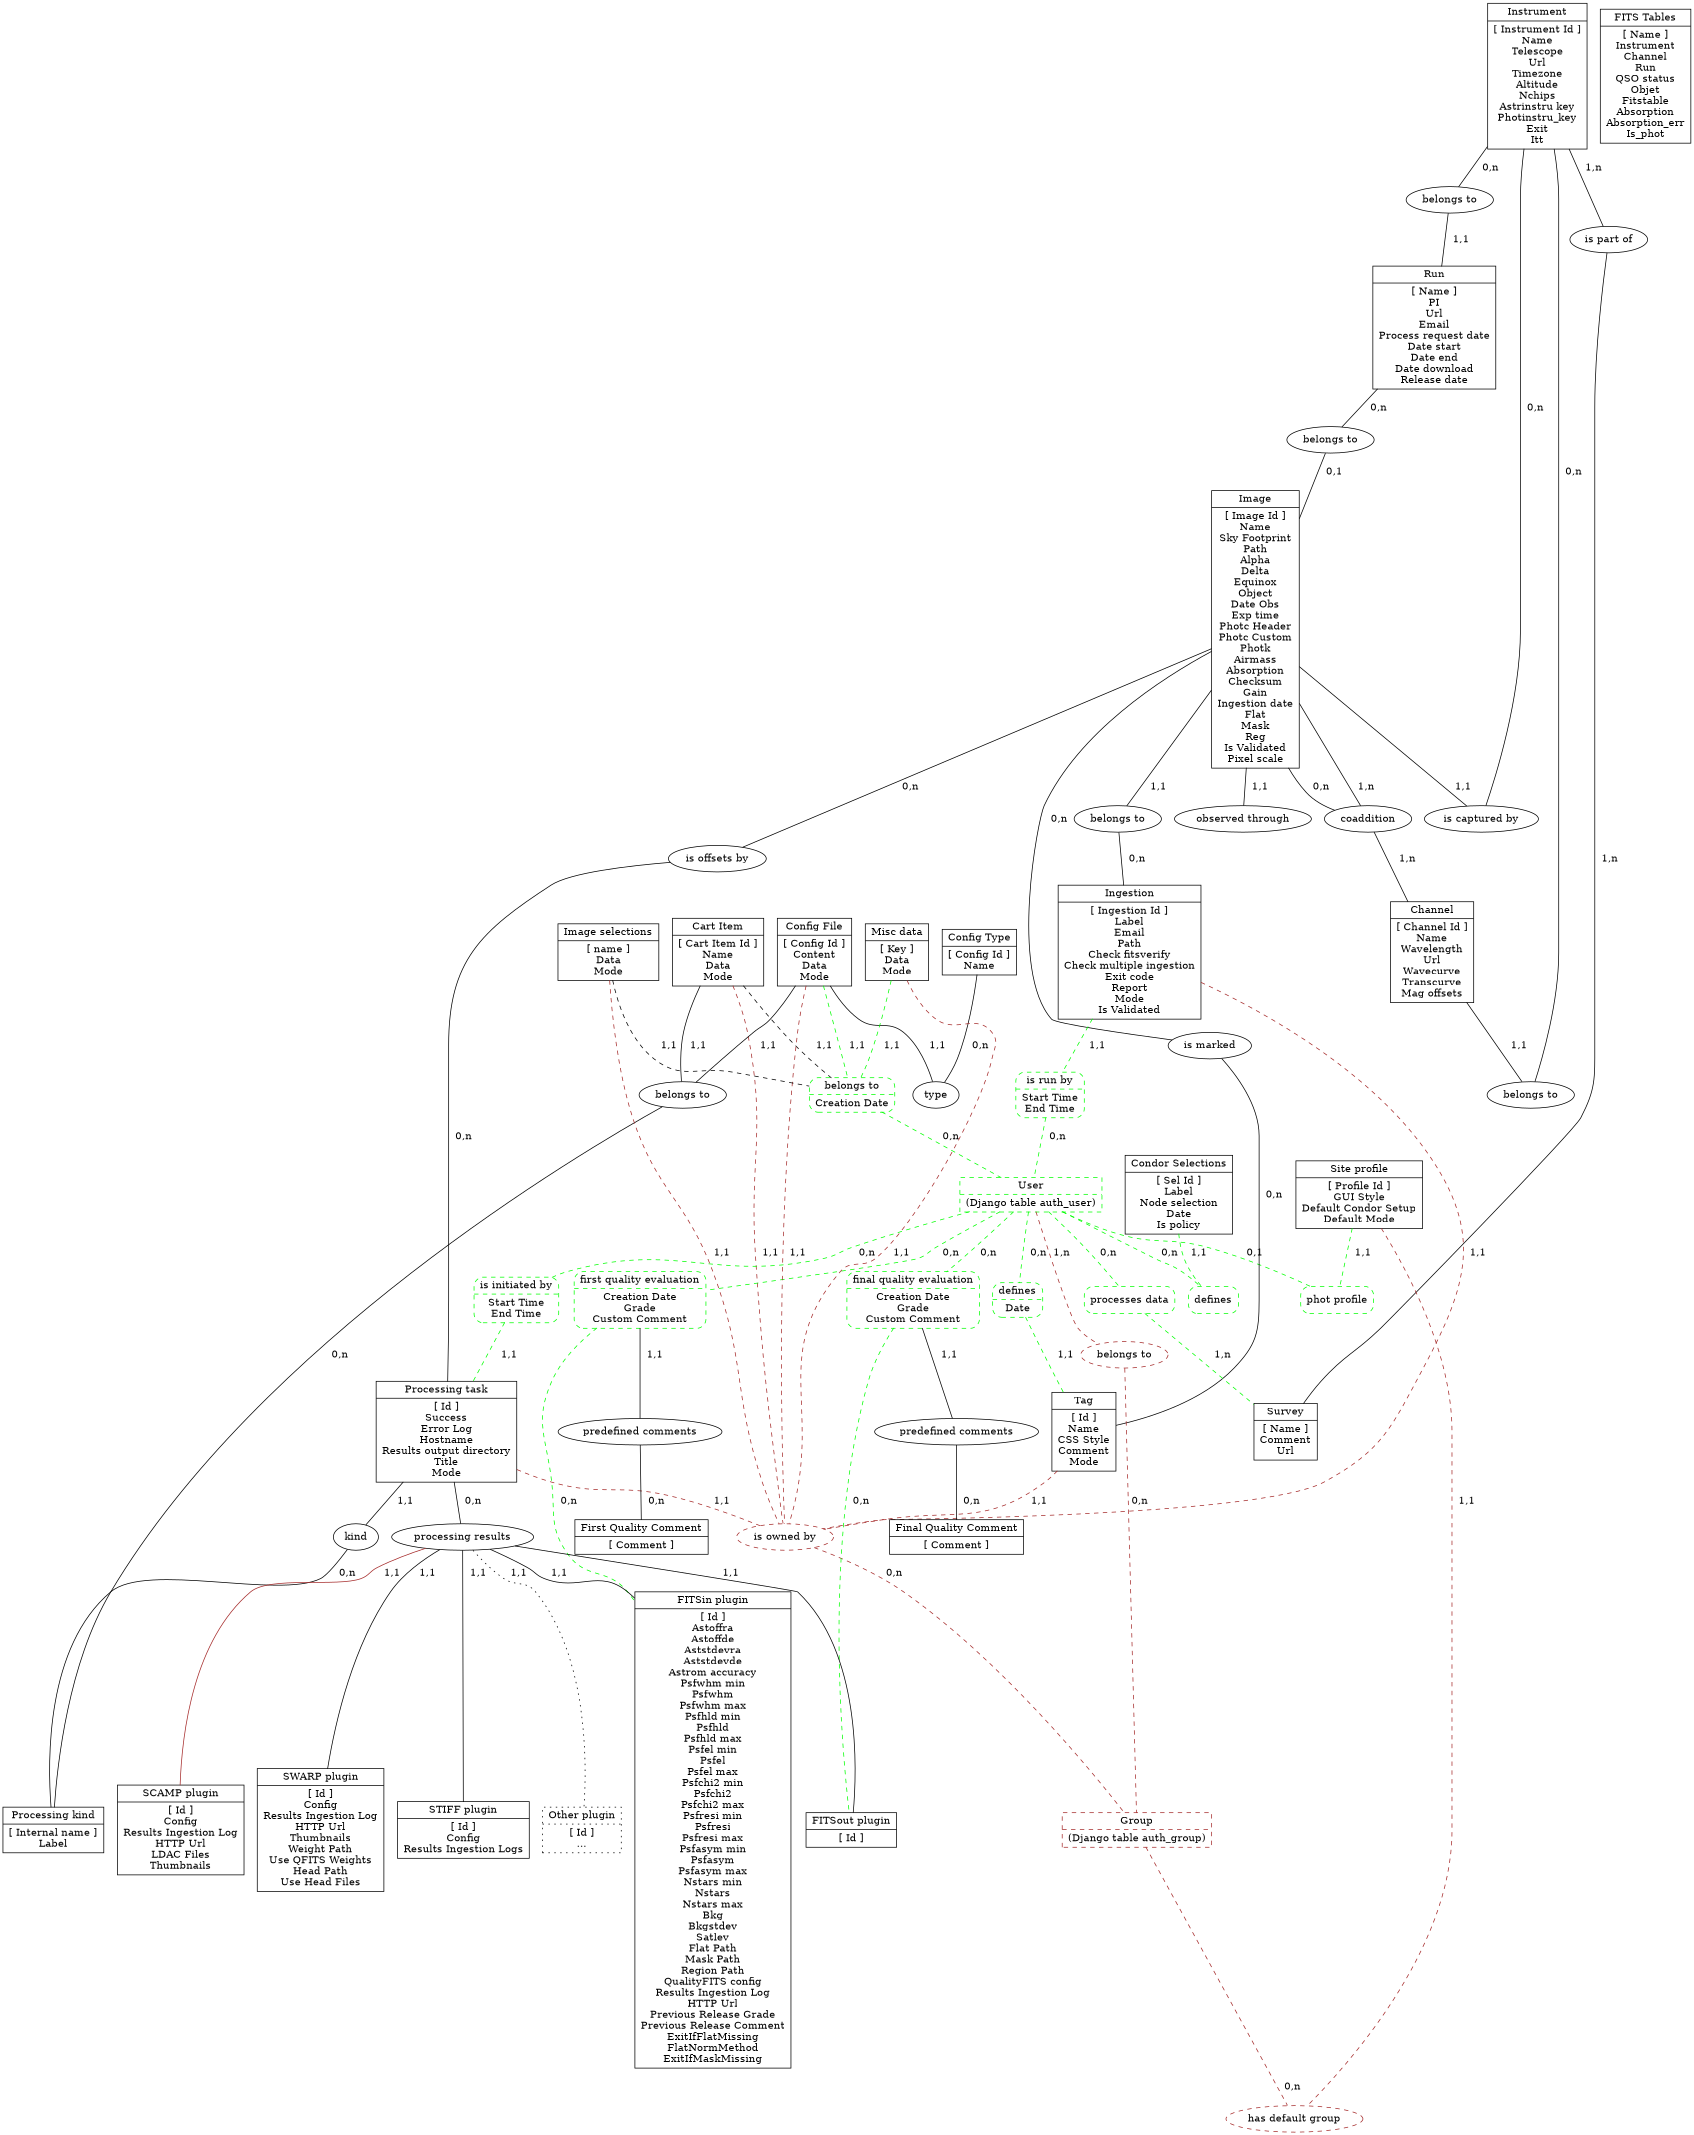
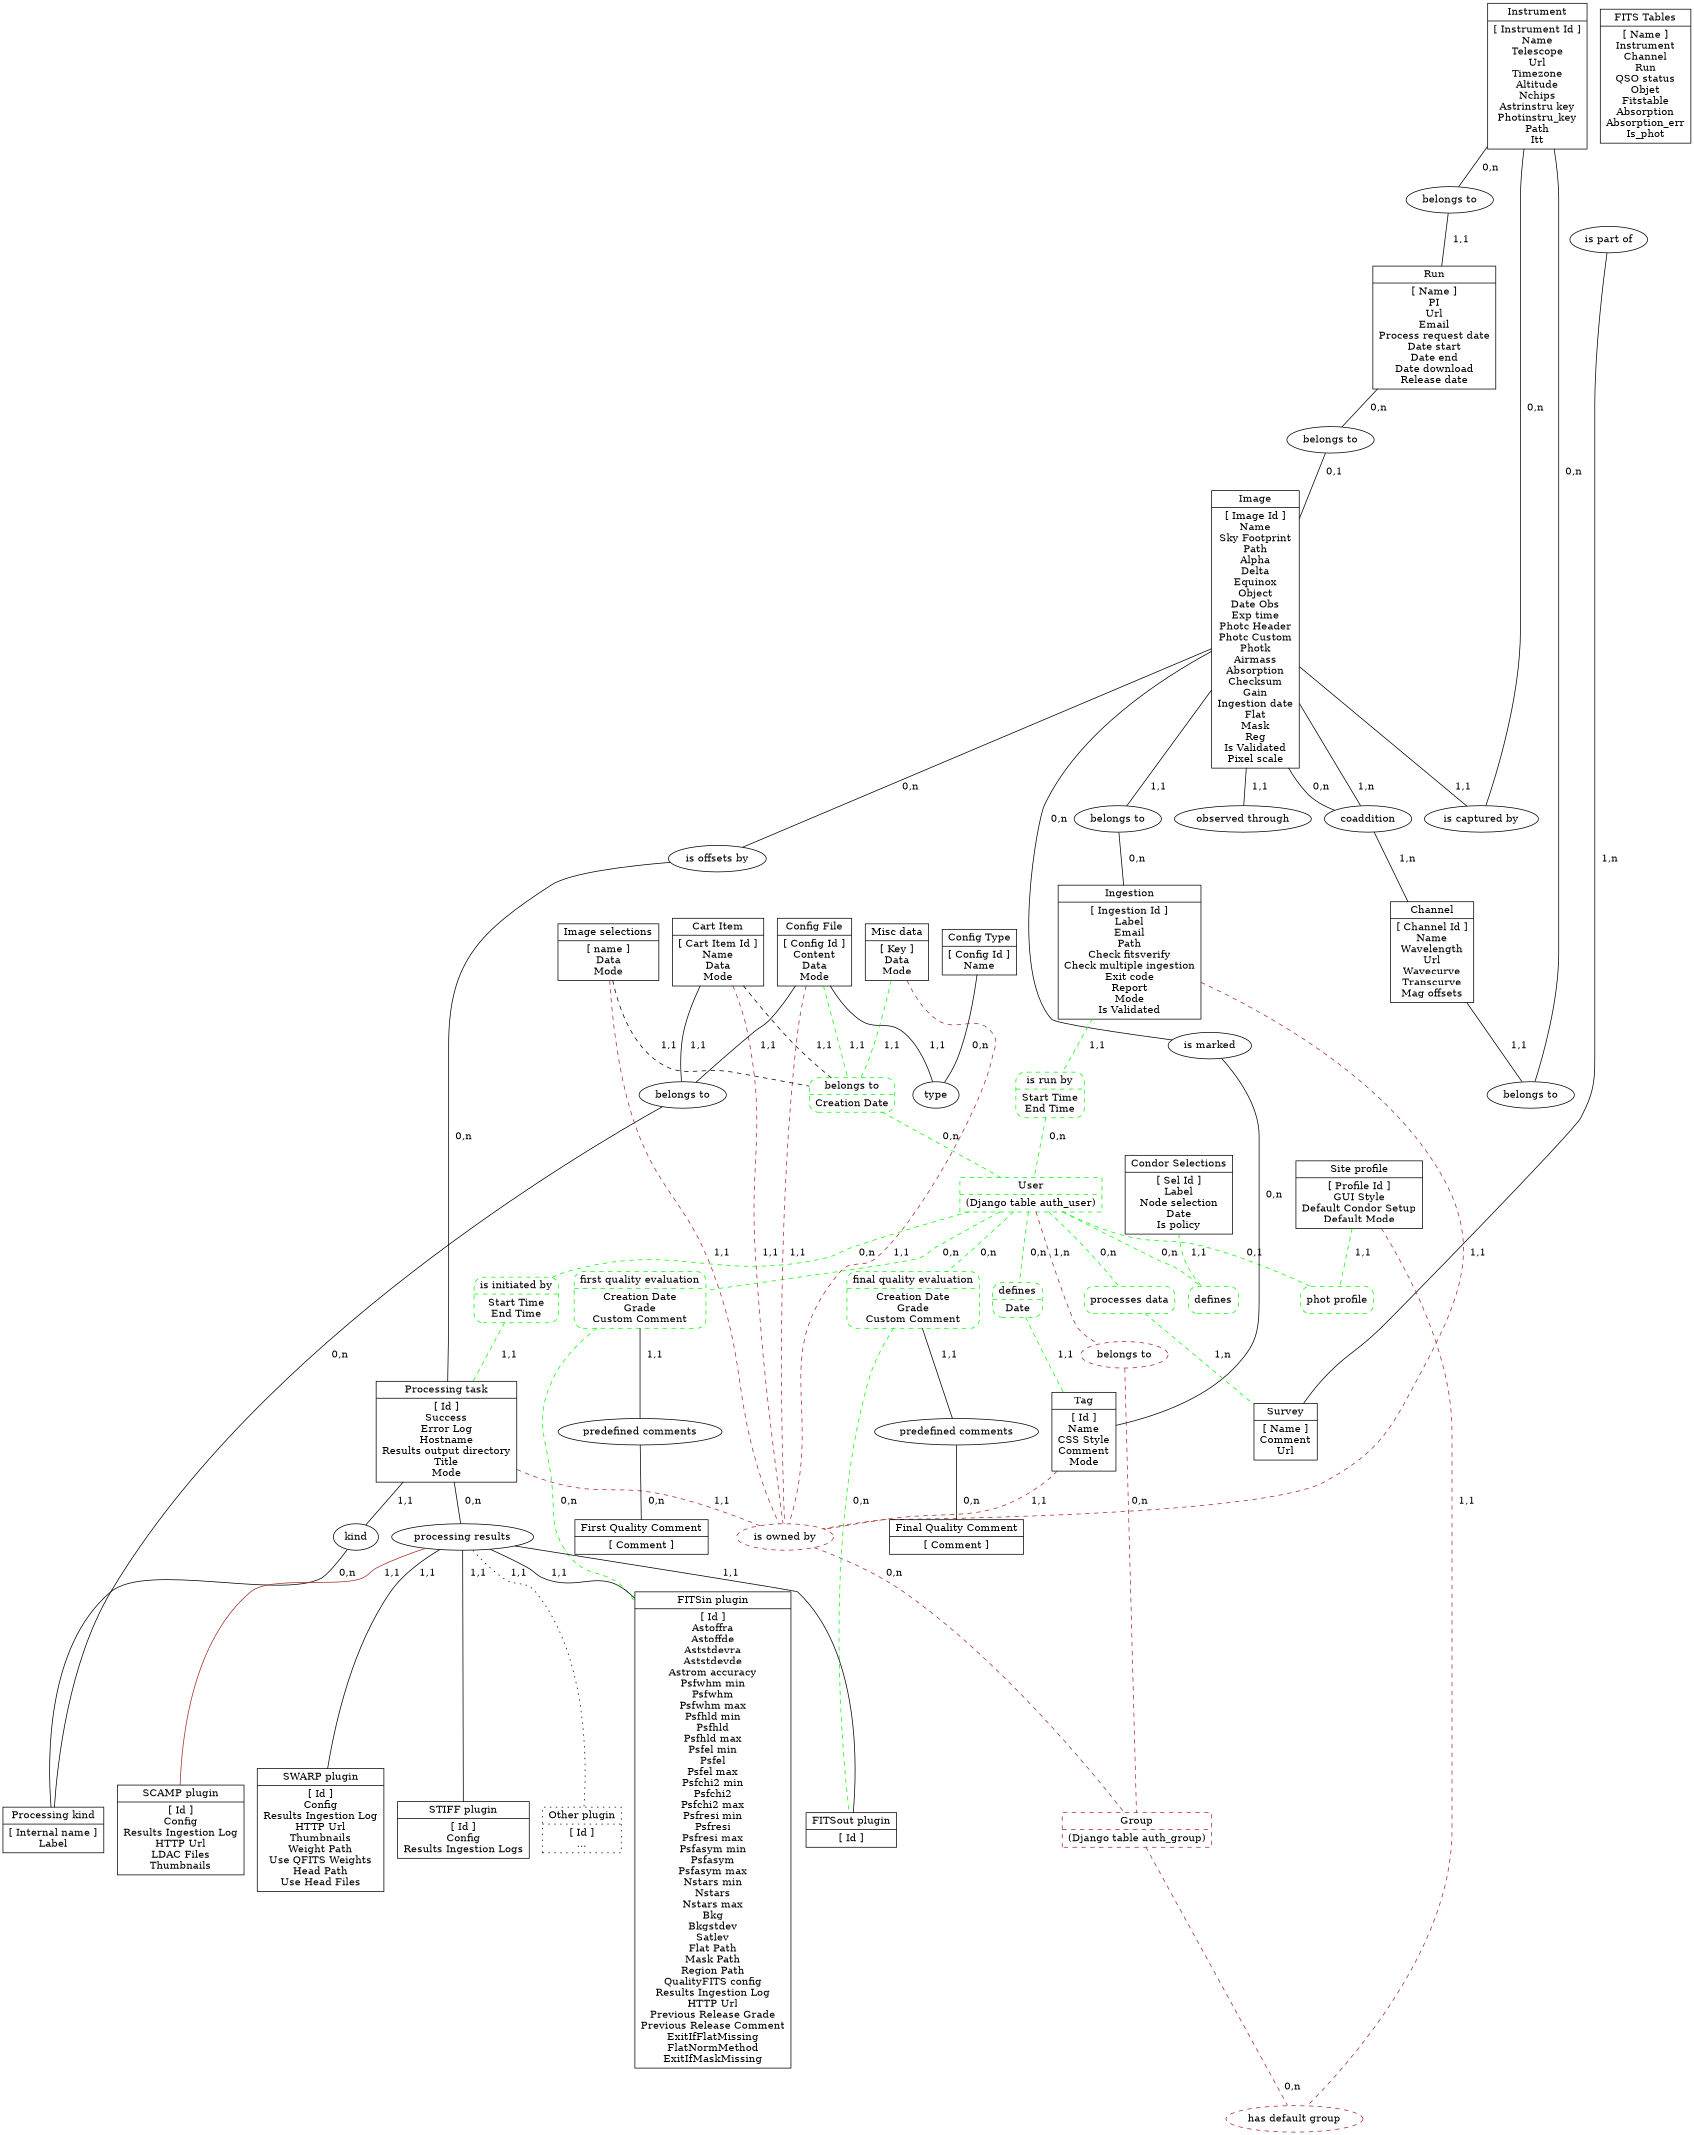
  graph {
    labeldistance=40.0
    node [shape=record]
    n1 [label="{ Cart Item | [ Cart Item Id ]\nName\nData\nMode }"]
    n2 [label="belongs to" shape=ellipse]
    n3 [color=green label="{ belongs to | Creation Date}" shape=Mrecord style=dashed]
    n4 [color=brown label="is owned by" shape=ellipse style=dashed]
    n5 [label="{ Processing kind | [ Internal name ]\nLabel }"]
    n6 [color=green label="{ User | (Django table auth_user) }" style=dashed]
    n7 [color=brown label="{ Group | (Django table auth_group) }" style=dashed]
    n8 [label="{ Channel | [ Channel Id ]\nName\nWavelength\nUrl\nWavecurve\nTranscurve\nMag offsets }"]
    n9 [label="belongs to" shape=ellipse]
-   n10 [label="{ Instrument | [ Instrument Id ]\nName\nTelescope\nUrl\nTimezone\nAltitude\nNchips\nAstrinstru key\nPhotinstru_key\nExit\nItt }"]
+   n10 [label="{ Instrument | [ Instrument Id ]\nName\nTelescope\nUrl\nTimezone\nAltitude\nNchips\nAstrinstru key\nPhotinstru_key\nPath\nItt }"]
    n11 [label="{ Config File | [ Config Id ]\nContent\nData\nMode }"]
    n12 [label=type shape=ellipse]
    n13 [label="{ Config Type | [ Config Id ]\nName }"]
    n14 [label="{ FITS Tables | [ Name ]\nInstrument\nChannel\nRun\nQSO status\nObjet\nFitstable\nAbsorption\nAbsorption_err\nIs_phot }"]
    n15 [label="{ Image | [ Image Id ]\nName\nSky Footprint\nPath\nAlpha\nDelta\nEquinox\nObject\nDate Obs\nExp time\nPhotc Header\nPhotc Custom\nPhotk\nAirmass\nAbsorption\nChecksum\nGain\nIngestion date\nFlat\nMask\nReg\nIs Validated\nPixel scale }"]
    n16 [label="belongs to" shape=ellipse]
    n17 [label=coaddition shape=ellipse]
    n18 [label="observed through" shape=ellipse]
    n19 [label="is captured by" shape=ellipse]
    n20 [label="is offsets by" shape=ellipse]
    n21 [label="is marked" shape=ellipse]
    n22 [label="{ Ingestion | [ Ingestion Id ]\nLabel\nEmail\nPath\nCheck fitsverify\nCheck multiple ingestion\nExit code\nReport\nMode\nIs Validated }"]
    n23 [label="{ Processing task | [ Id ]\nSuccess\nError Log\nHostname\nResults output directory\nTitle\nMode }"]
    n24 [label="{ Tag | [ Id ]\nName\nCSS Style\nComment\nMode}"]
    n25 [label="{ Image selections | [ name ]\nData\nMode }"]
    n26 [color=green label="{ is run by | Start Time\nEnd Time}" shape=Mrecord style=dashed]
    n27 [label="belongs to" shape=ellipse]
    n28 [label="is part of" shape=ellipse]
    n29 [label="{ Run | [ Name ]\nPI\nUrl\nEmail\nProcess request date\nDate start\nDate end\nDate download\nRelease date }"]
    n30 [label="{ Survey | [ Name ]\nComment\nUrl}"]
    n31 [label="{ Misc data | [ Key ]\nData\nMode }"]
    n32 [label="belongs to" shape=ellipse]
    n33 [color=green label="{ is initiated by | Start Time\nEnd Time}" shape=Mrecord style=dashed]
    n34 [color=green label="{ first quality evaluation | Creation Date\nGrade\nCustom Comment }" shape=Mrecord style=dashed]
    n35 [color=green label="{ final quality evaluation | Creation Date\nGrade\nCustom Comment }" shape=Mrecord style=dashed]
    n36 [color=green label="phot profile" shape=Mrecord style=dashed]
    n37 [color=green label=defines shape=Mrecord style=dashed]
    n38 [color=green label="processes data" shape=Mrecord style=dashed]
    n39 [color=green label="{ defines | Date }" shape=Mrecord style=dashed]
    n40 [color=brown label="belongs to" shape=ellipse style=dashed]
    n41 [label="{ FITSin plugin | [ Id ]\nAstoffra\nAstoffde\nAststdevra\nAststdevde\nAstrom accuracy\nPsfwhm min\nPsfwhm\nPsfwhm max\nPsfhld min\nPsfhld\nPsfhld max\nPsfel min\nPsfel\nPsfel max\nPsfchi2 min\nPsfchi2\nPsfchi2 max\nPsfresi min\nPsfresi\nPsfresi max\nPsfasym min\nPsfasym\nPsfasym max\nNstars min\nNstars\nNstars max\nBkg\nBkgstdev\nSatlev\nFlat Path\nMask Path\nRegion Path\nQualityFITS config\nResults Ingestion Log\nHTTP Url\nPrevious Release Grade\nPrevious Release Comment\nExitIfFlatMissing\nFlatNormMethod\nExitIfMaskMissing }"]
    n42 [label="predefined comments" shape=ellipse]
    n43 [label="{ FITSout plugin | [ Id ] }"]
    n44 [label="predefined comments" shape=ellipse]
    n45 [color=brown label="has default group" shape=ellipse style=dashed]
    n46 [label=kind shape=ellipse]
    n47 [label="processing results" shape=ellipse]
    n48 [label="{ SCAMP plugin | [ Id ]\nConfig\nResults Ingestion Log\nHTTP Url\nLDAC Files\nThumbnails }"]
    n49 [label="{ SWARP plugin | [ Id ]\nConfig\nResults Ingestion Log\nHTTP Url\nThumbnails\nWeight Path\nUse QFITS Weights\nHead Path\nUse Head Files }"]
    n50 [label="{ STIFF plugin | [ Id ]\nConfig\nResults Ingestion Logs }"]
    n51 [label="{ Other plugin | [ Id ]\n... }" style=dotted]
    n52 [label="{ First Quality Comment | [ Comment ]}"]
    n53 [label="{ Final Quality Comment | [ Comment ]}"]
    n54 [label="{ Site profile | [ Profile Id ]\nGUI Style\nDefault Condor Setup\nDefault Mode }"]
    n55 [label="{ Condor Selections | [ Sel Id ]\nLabel\nNode selection\nDate\nIs policy}"]
    n1 -- n2 [label="  1,1"]
    n1 -- n3 [label="  1,1" style=dashed]
    n1 -- n4 [color=brown label="  1,1" style=dashed]
    n2 -- n5 [label="  0,n"]
    n3 -- n6 [color=green label="  0,n" style=dashed]
    n4 -- n7 [color=brown label="  0,n" style=dashed]
    n6 -- n33 [color=green label="  0,n" style=dashed]
    n6 -- n34 [color=green label="  0,n" style=dashed]
    n6 -- n35 [color=green label="  0,n" style=dashed]
    n6 -- n36 [color=green label="  0,1" style=dashed]
    n6 -- n37 [color=green label="  0,n" style=dashed]
    n6 -- n38 [color=green label="  0,n" style=dashed]
    n6 -- n39 [color=green label="  0,n" style=dashed]
    n6 -- n40 [color=brown label=" 1,n" style=dashed]
    n7 -- n45 [color=brown label="  0,n" style=dashed]
    n8 -- n9 [label="  1,1"]
    n9 -- n10 [label="  0,n"]
    n10 -- n27 [label="  0,n"]
-   n10 -- n28 [label="  1,n"]
    n11 -- n2 [label="  1,1"]
    n11 -- n3 [color=green label="  1,1" style=dashed]
    n11 -- n4 [color=brown label="  1,1" style=dashed]
    n11 -- n12 [label="  1,1"]
    n13 -- n12 [label="  0,n"]
    n15 -- n16 [label="  1,1"]
    n15 -- n17 [label="  0,n"]
    n15 -- n18 [label="  1,1"]
    n15 -- n19 [label="  1,1"]
    n15 -- n20 [label="  0,n"]
    n15 -- n21 [label="  0,n"]
    n16 -- n22 [label="  0,n"]
    n17 -- n8 [label="  1,n"]
    n17 -- n15 [label="  1,n"]
    n19 -- n10 [label="  0,n"]
    n20 -- n23 [label="  0,n"]
    n21 -- n24 [label="  0,n"]
    n22 -- n4 [color=brown label="  1,1" style=dashed]
    n22 -- n26 [color=green label="  1,1" style=dashed]
    n23 -- n4 [color=brown label="  1,1" style=dashed]
    n23 -- n46 [label="  1,1"]
    n23 -- n47 [label="  0,n"]
    n24 -- n4 [color=brown label="  1,1" style=dashed]
    n25 -- n3 [label="  1,1" style=dashed]
    n25 -- n4 [color=brown label="  1,1" style=dashed]
    n26 -- n6 [color=green label="  0,n" style=dashed]
    n27 -- n29 [label="  1,1"]
    n28 -- n30 [label="  1,n"]
    n29 -- n32 [label="  0,n"]
    n31 -- n3 [color=green label="  1,1" style=dashed]
    n31 -- n4 [color=brown label="  1,1" style=dashed]
    n32 -- n15 [label="  0,1"]
    n33 -- n23 [color=green label="  1,1" style=dashed]
    n34 -- n41 [color=green label="  0,n" style=dashed]
    n34 -- n42 [label="  1,1"]
    n35 -- n43 [color=green label="  0,n" style=dashed]
    n35 -- n44 [label="  1,1"]
    n38 -- n30 [color=green label="  1,n" style=dashed]
    n39 -- n24 [color=green label="  1,1" style=dashed]
    n40 -- n7 [color=brown label=" 0,n" style=dashed]
    n42 -- n52 [label="  0,n"]
    n44 -- n53 [label="  0,n"]
    n46 -- n5 [label="  0,n"]
    n47 -- n41 [label="  1,1"]
    n47 -- n43 [label="  1,1"]
    n47 -- n48 [color=brown label="  1,1"]
    n47 -- n49 [label="  1,1"]
    n47 -- n50 [label="  1,1"]
    n47 -- n51 [label="  1,1" style=dotted]
    n54 -- n36 [color=green label="  1,1" style=dashed]
    n54 -- n45 [color=brown label="  1,1" style=dashed]
    n55 -- n37 [color=green label="  1,1" style=dashed]
  }
